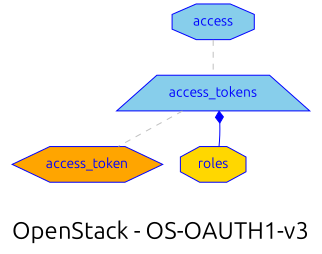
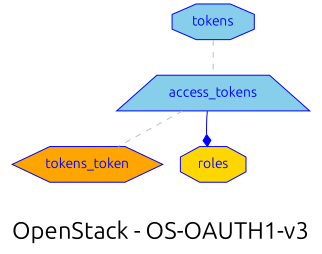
  digraph {
    fontname=Ubuntu
    fontsize=24
    label="OpenStack - OS-OAUTH1-v3"
    splines=true
    node [color=blue fillcolor=skyblue fontcolor=blue fontname=Ubuntu shape=octagon style=filled]
    edge [arrowhead=none arrowtail=none color=grey fontcolor=grey fontname=Ubuntu style=dashed]
    access_tokens [shape=trapezium]
-   access_token [fillcolor=orange shape=hexagon]
-   tokens [label=access]
+   access_token [fillcolor=orange shape=hexagon label=tokens_token]
+   tokens
    roles [fillcolor=gold]
    access_tokens -> access_token
    tokens -> access_tokens
-   roles -> access_tokens [arrowhead=diamond color=blue fontcolor=blue style=""]
+   access_tokens -> roles [arrowhead=diamond color=blue fontcolor=blue style=""]
  }
